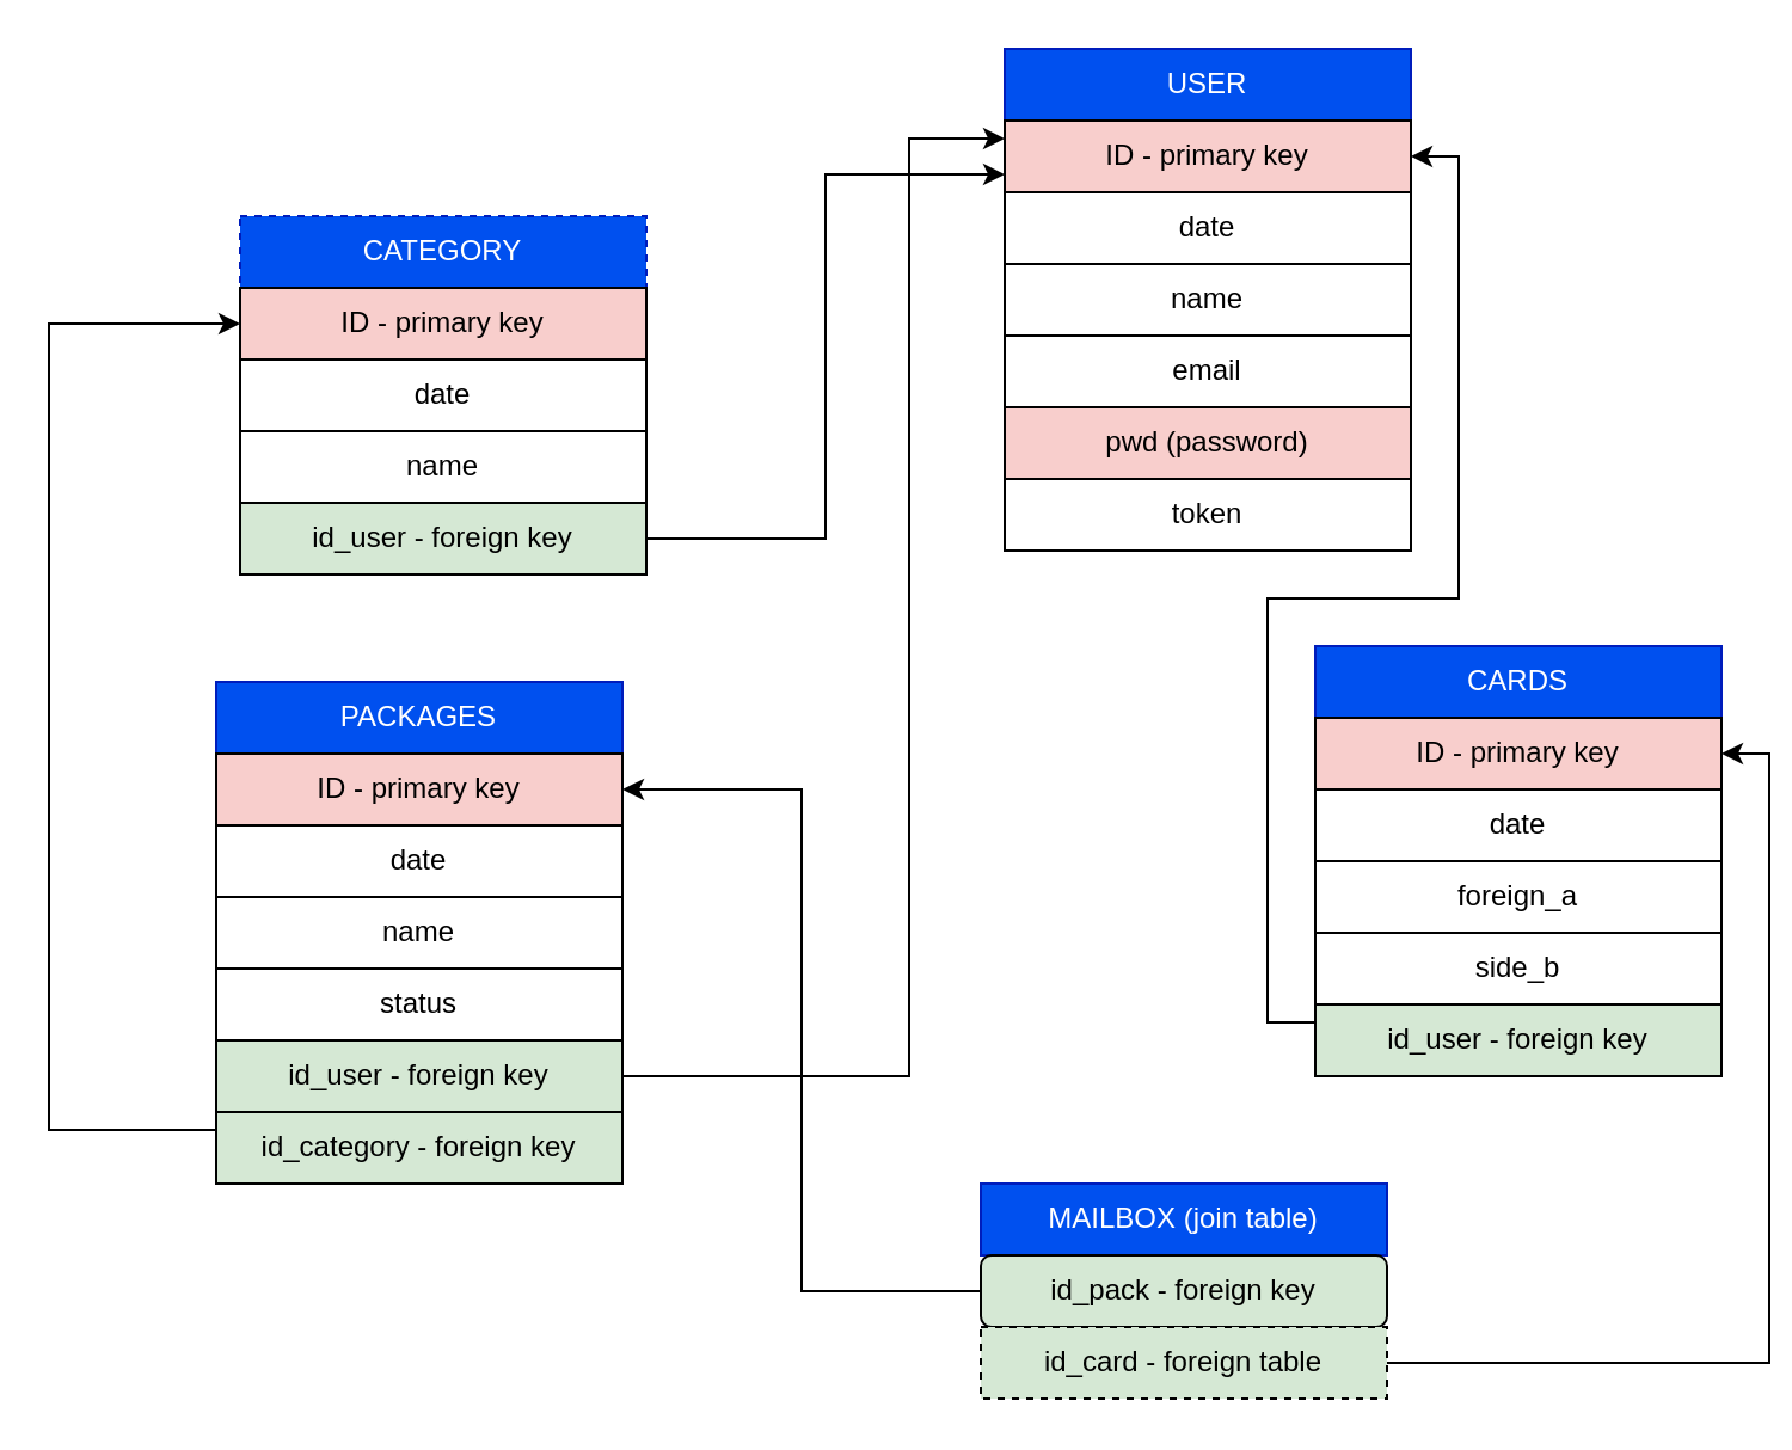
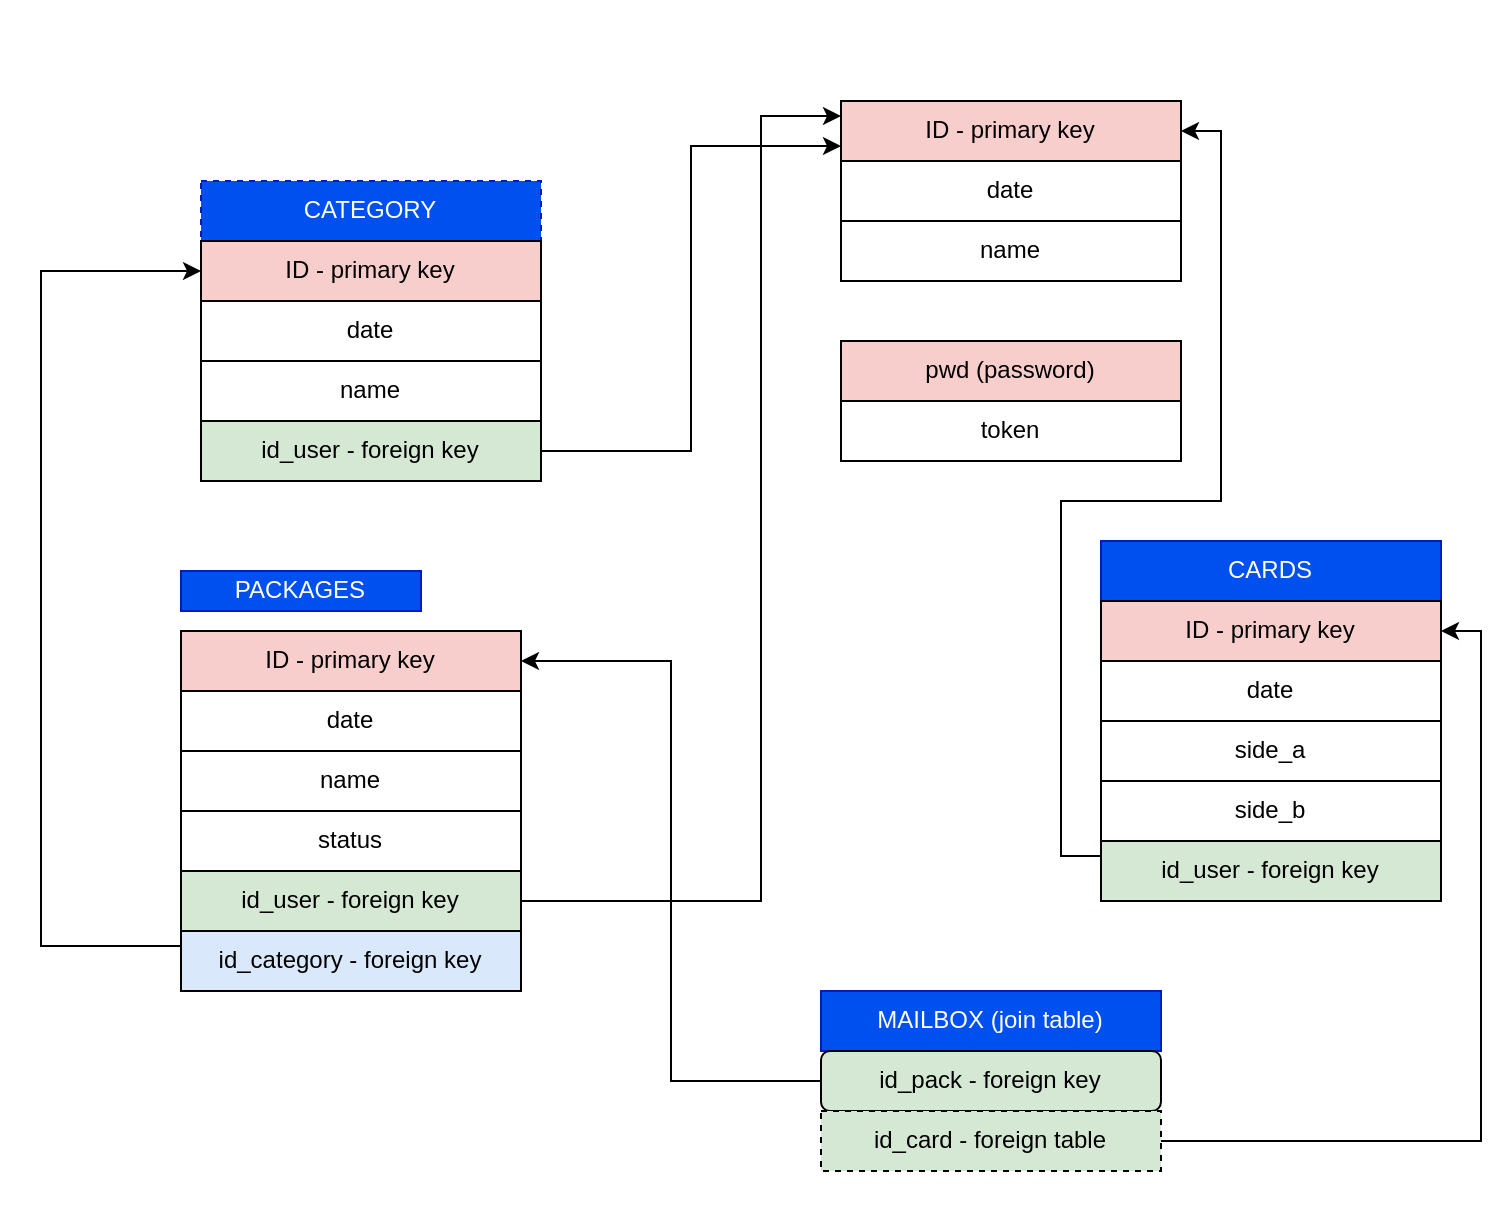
  <mxCell id="0" />
  <mxCell id="1" parent="0" />
- <mxCell id="2" value="USER" style="rounded=0;whiteSpace=wrap;html=1;fillColor=#0050ef;strokeColor=#001DBC;fontColor=#ffffff;" vertex="1" parent="1"><mxGeometry x="420" y="20" width="170" height="30" as="geometry" /></mxCell>
  <mxCell id="3" value="ID - primary key" style="rounded=0;whiteSpace=wrap;html=1;fillColor=#f8cecc;strokeColor=#000000;" vertex="1" parent="1"><mxGeometry x="420" y="50" width="170" height="30" as="geometry" /></mxCell>
  <mxCell id="4" value="date" style="rounded=0;whiteSpace=wrap;html=1;" vertex="1" parent="1"><mxGeometry x="420" y="80" width="170" height="30" as="geometry" /></mxCell>
  <mxCell id="5" value="name " style="rounded=0;whiteSpace=wrap;html=1;" vertex="1" parent="1"><mxGeometry x="420" y="110" width="170" height="30" as="geometry" /></mxCell>
- <mxCell id="6" value="email" style="rounded=0;whiteSpace=wrap;html=1;" vertex="1" parent="1"><mxGeometry x="420" y="140" width="170" height="30" as="geometry" /></mxCell>
  <mxCell id="7" value="pwd (password)" style="rounded=0;whiteSpace=wrap;html=1;fillColor=#f8cecc;" vertex="1" parent="1"><mxGeometry x="420" y="170" width="170" height="30" as="geometry" /></mxCell>
  <mxCell id="8" value="token " style="rounded=0;whiteSpace=wrap;html=1;" vertex="1" parent="1"><mxGeometry x="420" y="200" width="170" height="30" as="geometry" /></mxCell>
  <mxCell id="9" value="CATEGORY" style="rounded=0;whiteSpace=wrap;html=1;fillColor=#0050ef;strokeColor=#001DBC;fontColor=#ffffff;dashed=1;" vertex="1" parent="1"><mxGeometry x="100" y="90" width="170" height="30" as="geometry" /></mxCell>
  <mxCell id="10" value="date" style="rounded=0;whiteSpace=wrap;html=1;" vertex="1" parent="1"><mxGeometry x="100" y="150" width="170" height="30" as="geometry" /></mxCell>
  <mxCell id="11" value="name " style="rounded=0;whiteSpace=wrap;html=1;" vertex="1" parent="1"><mxGeometry x="100" y="180" width="170" height="30" as="geometry" /></mxCell>
  <mxCell id="12" style="edgeStyle=orthogonalEdgeStyle;rounded=0;orthogonalLoop=1;jettySize=auto;html=1;exitX=1;exitY=0.5;exitDx=0;exitDy=0;entryX=0;entryY=0.75;entryDx=0;entryDy=0;" edge="1" parent="1" source="13" target="3"><mxGeometry relative="1" as="geometry" /></mxCell>
  <mxCell id="13" value="id_user - foreign key" style="rounded=0;whiteSpace=wrap;html=1;fillColor=#d5e8d4;strokeColor=#000000;" vertex="1" parent="1"><mxGeometry x="100" y="210" width="170" height="30" as="geometry" /></mxCell>
- <mxCell id="14" value="PACKAGES" style="rounded=0;whiteSpace=wrap;html=1;fillColor=#0050ef;strokeColor=#001DBC;fontColor=#ffffff;" vertex="1" parent="1"><mxGeometry x="90" y="285" width="170" height="30" as="geometry" /></mxCell>
+ <mxCell id="14" value="PACKAGES" style="rounded=0;whiteSpace=wrap;html=1;fillColor=#0050ef;strokeColor=#001DBC;fontColor=#ffffff;" vertex="1" parent="1"><mxGeometry x="90" y="285" width="120" height="20" as="geometry" /></mxCell>
  <mxCell id="15" value="ID - primary key" style="rounded=0;whiteSpace=wrap;html=1;fillColor=#f8cecc;strokeColor=#000000;" vertex="1" parent="1"><mxGeometry x="90" y="315" width="170" height="30" as="geometry" /></mxCell>
  <mxCell id="16" value="date" style="rounded=0;whiteSpace=wrap;html=1;strokeColor=#000000;" vertex="1" parent="1"><mxGeometry x="90" y="345" width="170" height="30" as="geometry" /></mxCell>
  <mxCell id="17" value="name " style="rounded=0;whiteSpace=wrap;html=1;" vertex="1" parent="1"><mxGeometry x="90" y="375" width="170" height="30" as="geometry" /></mxCell>
  <mxCell id="18" value="status" style="rounded=0;whiteSpace=wrap;html=1;" vertex="1" parent="1"><mxGeometry x="90" y="405" width="170" height="30" as="geometry" /></mxCell>
  <mxCell id="19" style="edgeStyle=orthogonalEdgeStyle;rounded=0;orthogonalLoop=1;jettySize=auto;html=1;exitX=1;exitY=0.5;exitDx=0;exitDy=0;entryX=0;entryY=0.25;entryDx=0;entryDy=0;" edge="1" parent="1" source="20" target="3"><mxGeometry relative="1" as="geometry"><Array as="points"><mxPoint x="380" y="450" /><mxPoint x="380" y="58" /></Array></mxGeometry></mxCell>
  <mxCell id="20" value="id_user - foreign key" style="rounded=0;whiteSpace=wrap;html=1;fillColor=#d5e8d4;strokeColor=#000000;" vertex="1" parent="1"><mxGeometry x="90" y="435" width="170" height="30" as="geometry" /></mxCell>
  <mxCell id="21" style="edgeStyle=orthogonalEdgeStyle;rounded=0;orthogonalLoop=1;jettySize=auto;html=1;exitX=0;exitY=0.25;exitDx=0;exitDy=0;entryX=0;entryY=0.5;entryDx=0;entryDy=0;" edge="1" parent="1" source="22" target="23"><mxGeometry relative="1" as="geometry"><Array as="points"><mxPoint x="20" y="473" /><mxPoint x="20" y="135" /></Array></mxGeometry></mxCell>
- <mxCell id="22" value="id_category - foreign key" style="rounded=0;whiteSpace=wrap;html=1;fillColor=#d5e8d4;strokeColor=#000000;" vertex="1" parent="1"><mxGeometry x="90" y="465" width="170" height="30" as="geometry" /></mxCell>
+ <mxCell id="22" value="id_category - foreign key" style="rounded=0;whiteSpace=wrap;html=1;fillColor=#dae8fc;strokeColor=#000000;" vertex="1" parent="1"><mxGeometry x="90" y="465" width="170" height="30" as="geometry" /></mxCell>
  <mxCell id="23" value="ID - primary key" style="rounded=0;whiteSpace=wrap;html=1;fillColor=#f8cecc;strokeColor=#000000;" vertex="1" parent="1"><mxGeometry x="100" y="120" width="170" height="30" as="geometry" /></mxCell>
  <mxCell id="24" value="CARDS" style="rounded=0;whiteSpace=wrap;html=1;fillColor=#0050ef;strokeColor=#001DBC;fontColor=#ffffff;" vertex="1" parent="1"><mxGeometry x="550" y="270" width="170" height="30" as="geometry" /></mxCell>
  <mxCell id="25" value="ID - primary key" style="rounded=0;whiteSpace=wrap;html=1;fillColor=#f8cecc;strokeColor=#000000;" vertex="1" parent="1"><mxGeometry x="550" y="300" width="170" height="30" as="geometry" /></mxCell>
  <mxCell id="26" value="date" style="rounded=0;whiteSpace=wrap;html=1;strokeColor=#000000;" vertex="1" parent="1"><mxGeometry x="550" y="330" width="170" height="30" as="geometry" /></mxCell>
- <mxCell id="27" value="foreign_a" style="rounded=0;whiteSpace=wrap;html=1;" vertex="1" parent="1"><mxGeometry x="550" y="360" width="170" height="30" as="geometry" /></mxCell>
+ <mxCell id="27" value="side_a" style="rounded=0;whiteSpace=wrap;html=1;" vertex="1" parent="1"><mxGeometry x="550" y="360" width="170" height="30" as="geometry" /></mxCell>
  <mxCell id="28" value="side_b" style="rounded=0;whiteSpace=wrap;html=1;" vertex="1" parent="1"><mxGeometry x="550" y="390" width="170" height="30" as="geometry" /></mxCell>
  <mxCell id="29" style="edgeStyle=orthogonalEdgeStyle;rounded=0;orthogonalLoop=1;jettySize=auto;html=1;exitX=0;exitY=0.25;exitDx=0;exitDy=0;entryX=1;entryY=0.5;entryDx=0;entryDy=0;" edge="1" parent="1" source="30" target="3"><mxGeometry relative="1" as="geometry" /></mxCell>
  <mxCell id="30" value="id_user - foreign key" style="rounded=0;whiteSpace=wrap;html=1;fillColor=#d5e8d4;strokeColor=#000000;" vertex="1" parent="1"><mxGeometry x="550" y="420" width="170" height="30" as="geometry" /></mxCell>
  <mxCell id="31" value="MAILBOX (join table)" style="rounded=0;whiteSpace=wrap;html=1;fillColor=#0050ef;strokeColor=#001DBC;fontColor=#ffffff;" vertex="1" parent="1"><mxGeometry x="410" y="495" width="170" height="30" as="geometry" /></mxCell>
  <mxCell id="32" style="edgeStyle=orthogonalEdgeStyle;rounded=0;orthogonalLoop=1;jettySize=auto;html=1;exitX=1;exitY=0.5;exitDx=0;exitDy=0;entryX=1;entryY=0.5;entryDx=0;entryDy=0;" edge="1" parent="1" source="35" target="25"><mxGeometry relative="1" as="geometry" /></mxCell>
  <mxCell id="33" style="edgeStyle=orthogonalEdgeStyle;rounded=0;orthogonalLoop=1;jettySize=auto;html=1;exitX=0;exitY=0.5;exitDx=0;exitDy=0;entryX=1;entryY=0.5;entryDx=0;entryDy=0;" edge="1" parent="1" source="34" target="15"><mxGeometry relative="1" as="geometry" /></mxCell>
  <mxCell id="34" value="id_pack - foreign key" style="whiteSpace=wrap;html=1;fillColor=#d5e8d4;strokeColor=#000000;rounded=1;" vertex="1" parent="1"><mxGeometry x="410" y="525" width="170" height="30" as="geometry" /></mxCell>
  <mxCell id="35" value="id_card - foreign table" style="rounded=0;whiteSpace=wrap;html=1;fillColor=#d5e8d4;strokeColor=#000000;dashed=1;" vertex="1" parent="1"><mxGeometry x="410" y="555" width="170" height="30" as="geometry" /></mxCell>
